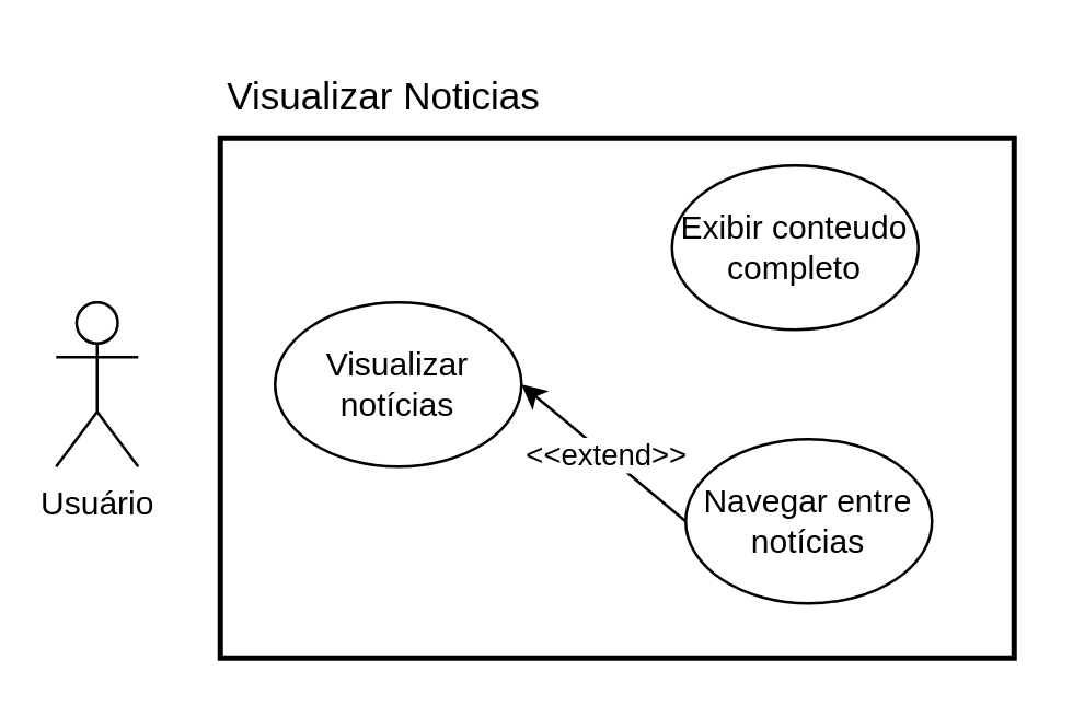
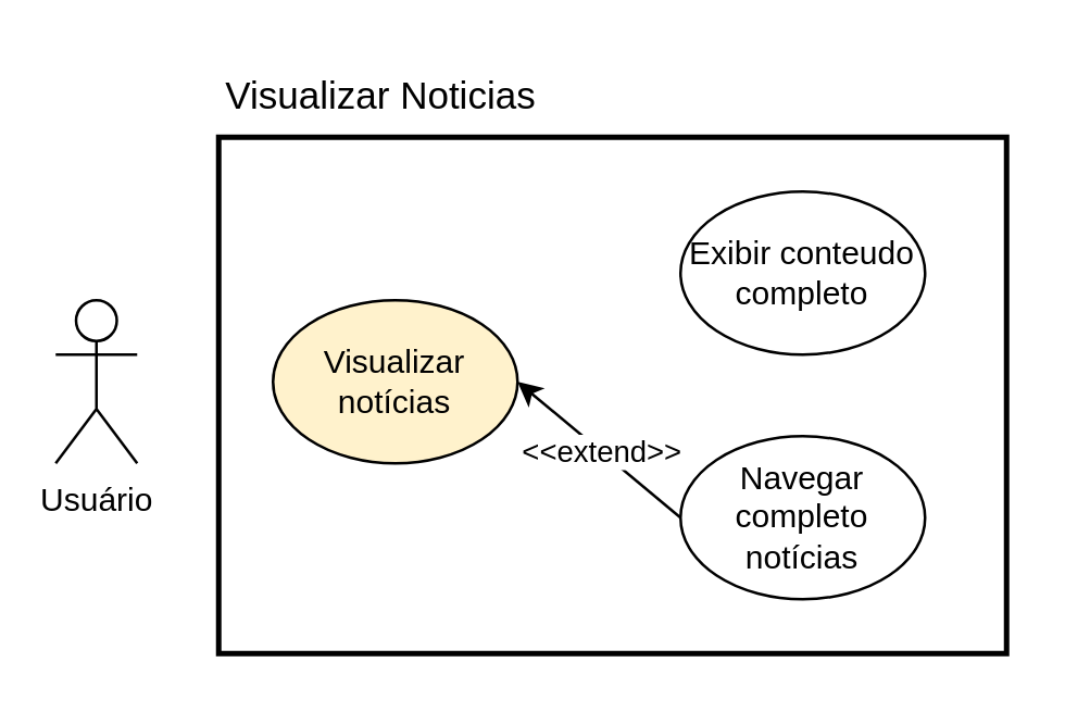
  <mxCell id="0" />
  <mxCell id="1" parent="0" />
  <mxCell id="2" value="Usuário" style="shape=umlActor;verticalLabelPosition=bottom;verticalAlign=top;html=1;outlineConnect=0;" parent="1" vertex="1"><mxGeometry x="20" y="110" width="30" height="60" as="geometry" /></mxCell>
- <mxCell id="3" value="Visualizar notícias" style="ellipse;whiteSpace=wrap;html=1;" parent="1" vertex="1"><mxGeometry x="100" y="110" width="90" height="60" as="geometry" /></mxCell>
- <mxCell id="4" value="Exibir conteudo completo" style="ellipse;whiteSpace=wrap;html=1;" parent="1" vertex="1"><mxGeometry x="245" y="60" width="90" height="60" as="geometry" /></mxCell>
+ <mxCell id="3" value="Visualizar notícias" style="ellipse;whiteSpace=wrap;html=1;fillColor=#fff2cc;" parent="1" vertex="1"><mxGeometry x="100" y="110" width="90" height="60" as="geometry" /></mxCell>
+ <mxCell id="4" value="Exibir conteudo completo" style="ellipse;whiteSpace=wrap;html=1;" parent="1" vertex="1"><mxGeometry x="250" y="70" width="90" height="60" as="geometry" /></mxCell>
  <mxCell id="5" style="rounded=0;orthogonalLoop=1;jettySize=auto;html=1;exitX=0;exitY=0.5;exitDx=0;exitDy=0;" parent="1" source="7" edge="1"><mxGeometry relative="1" as="geometry"><mxPoint x="190" y="140" as="targetPoint" /></mxGeometry></mxCell>
  <mxCell id="6" value="&amp;lt;&amp;lt;extend&amp;gt;&amp;gt;" style="edgeLabel;html=1;align=center;verticalAlign=middle;resizable=0;points=[];" parent="5" vertex="1" connectable="0"><mxGeometry relative="1" as="geometry"><mxPoint as="offset" /></mxGeometry></mxCell>
- <mxCell id="7" value="Navegar entre notícias" style="ellipse;whiteSpace=wrap;html=1;" parent="1" vertex="1"><mxGeometry x="250" y="160" width="90" height="60" as="geometry" /></mxCell>
+ <mxCell id="7" value="Navegar completo notícias" style="ellipse;whiteSpace=wrap;html=1;" parent="1" vertex="1"><mxGeometry x="250" y="160" width="90" height="60" as="geometry" /></mxCell>
  <mxCell id="8" value="Visualizar Noticias" style="text;html=1;align=center;verticalAlign=middle;whiteSpace=wrap;rounded=0;fontSize=14;" vertex="1" parent="1"><mxGeometry x="80" y="20" width="120" height="30" as="geometry" /></mxCell>
  <mxCell id="9" value="" style="rounded=0;whiteSpace=wrap;html=1;fillColor=none;strokeWidth=2;" vertex="1" parent="1"><mxGeometry x="80" y="50" width="290" height="190" as="geometry" /></mxCell>
